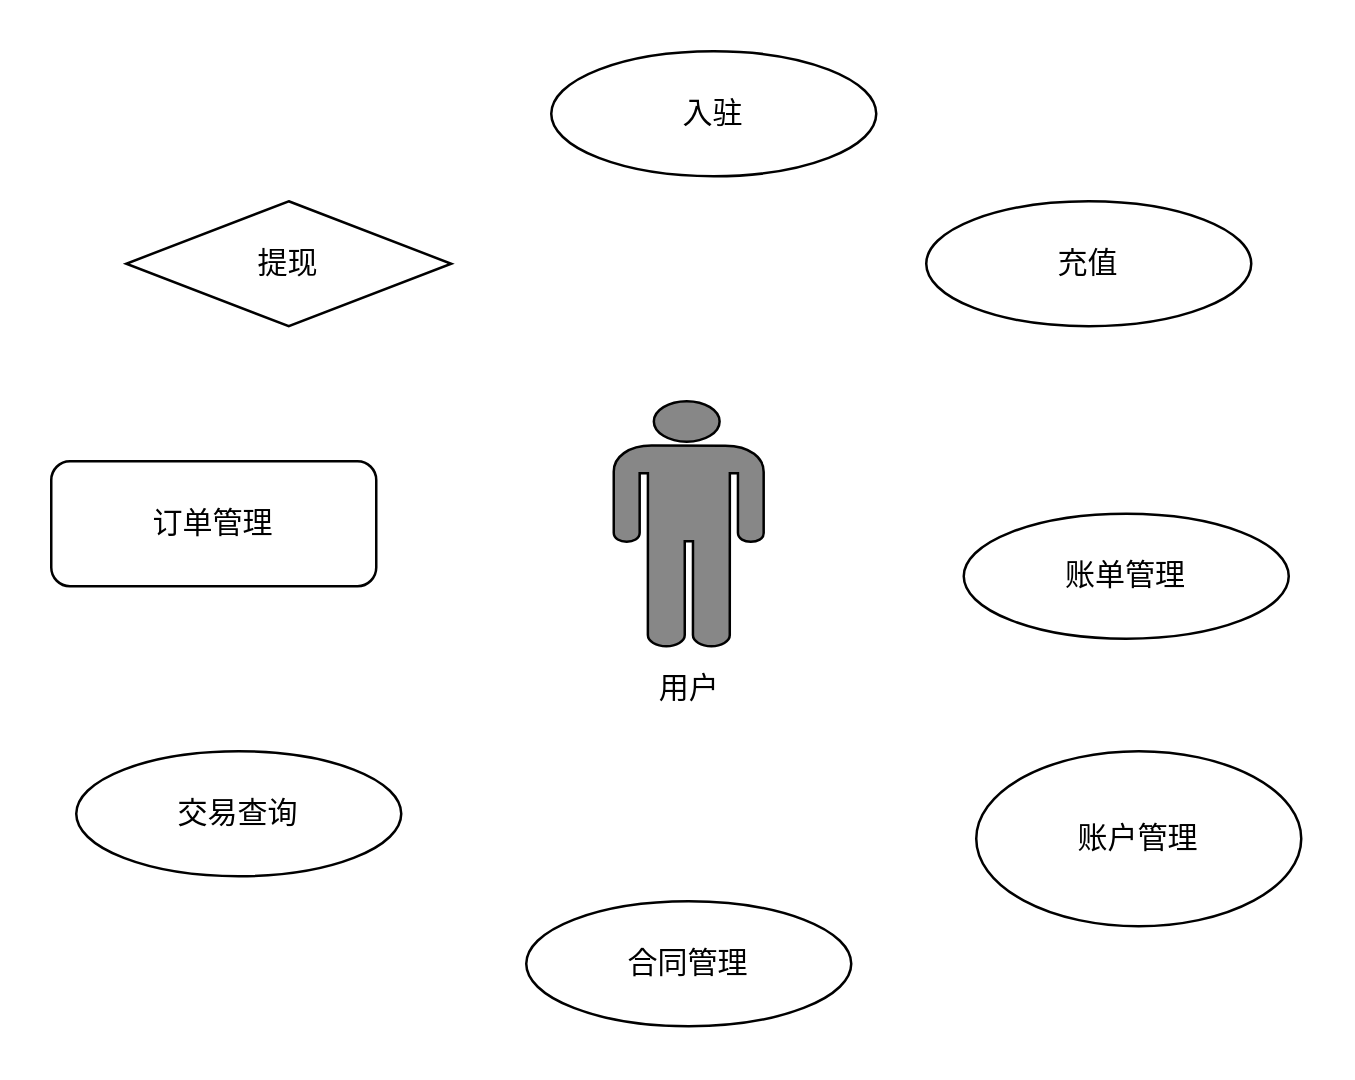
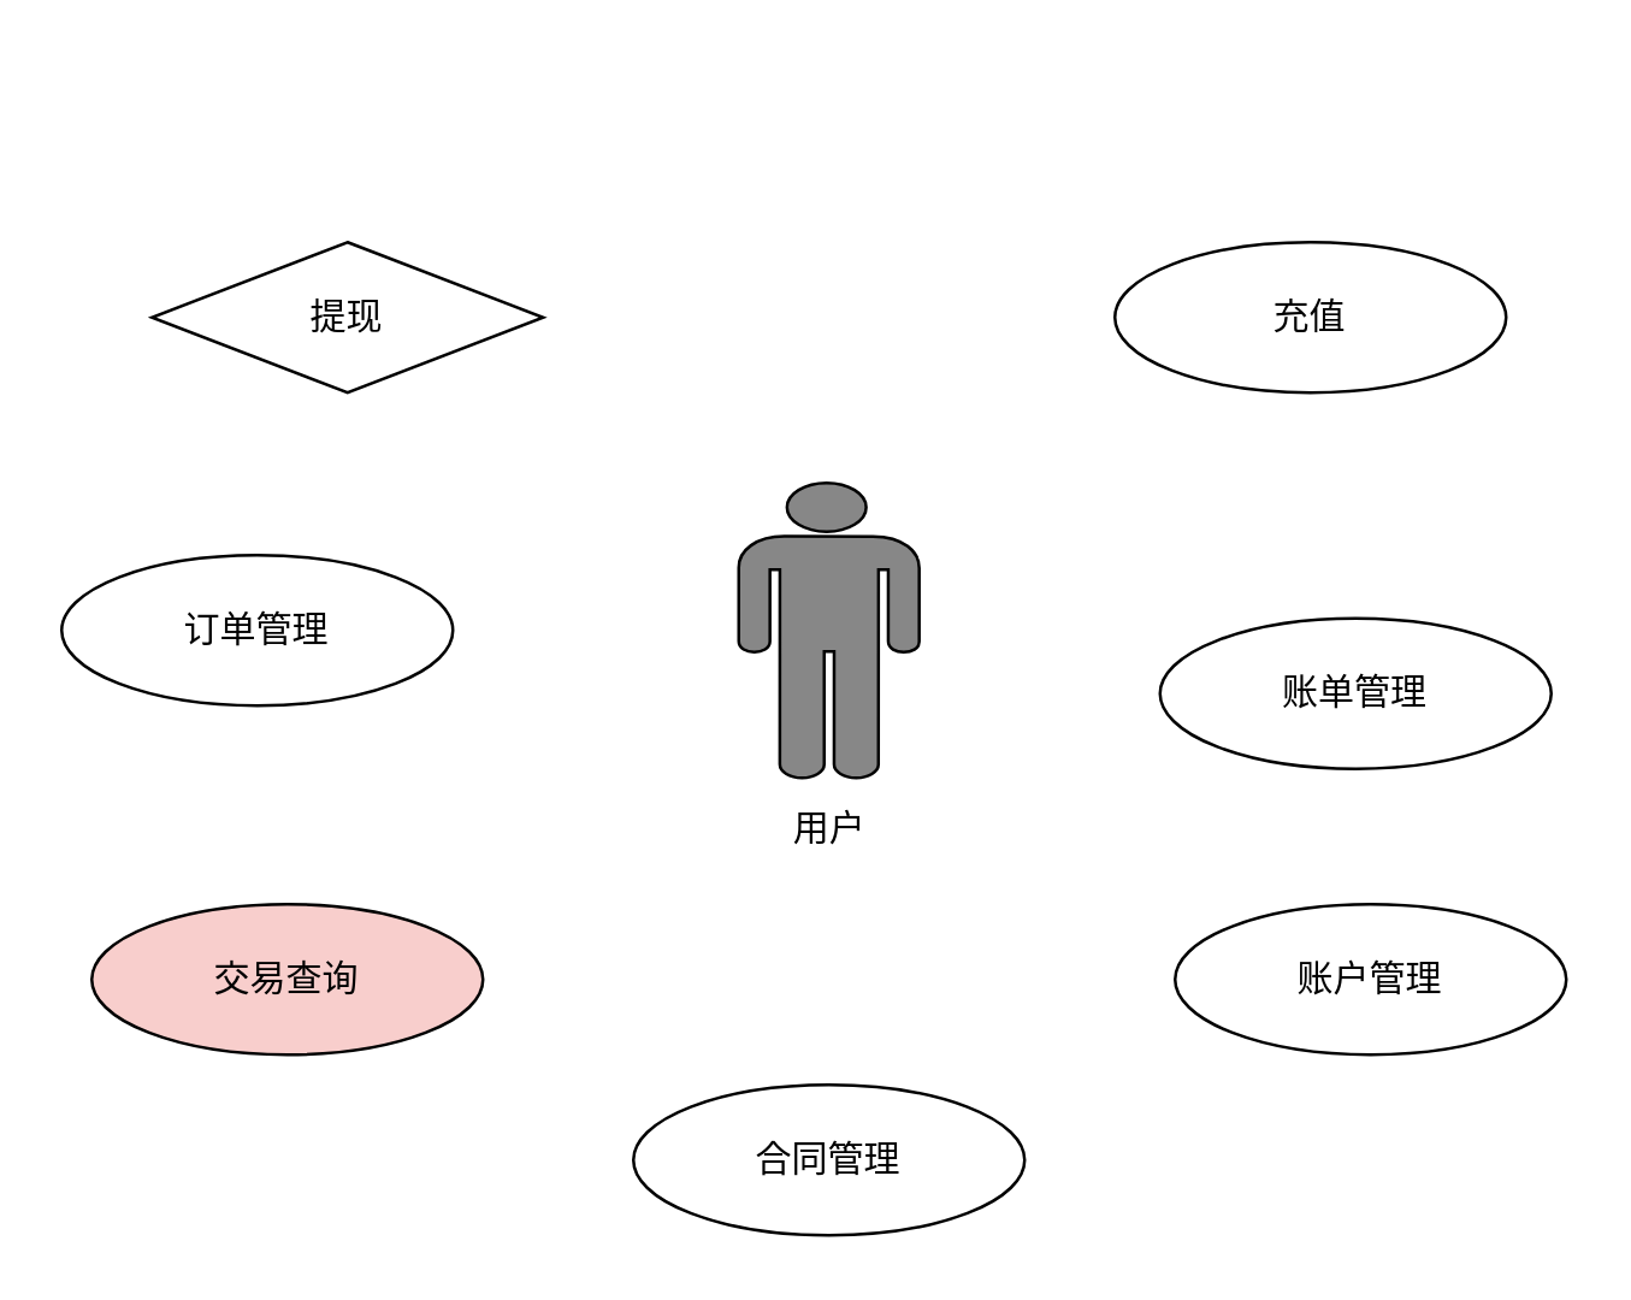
  <mxCell id="0" />
  <mxCell id="1" parent="0" />
  <mxCell id="2" value="" style="shape=mxgraph.signs.people.man_1;html=1;fillColor=#878787;strokeColor=#000000;verticalLabelPosition=bottom;verticalAlign=top;align=center;" vertex="1" parent="1"><mxGeometry x="245" y="160" width="60" height="98" as="geometry" /></mxCell>
  <mxCell id="3" value="用户" style="text;html=1;align=center;verticalAlign=middle;resizable=0;points=[];autosize=1;" vertex="1" parent="1"><mxGeometry x="255" y="265" width="40" height="20" as="geometry" /></mxCell>
- <mxCell id="4" value="入驻" style="ellipse;whiteSpace=wrap;html=1;" vertex="1" parent="1"><mxGeometry x="220" y="20" width="130" height="50" as="geometry" /></mxCell>
  <mxCell id="5" value="充值" style="ellipse;whiteSpace=wrap;html=1;" vertex="1" parent="1"><mxGeometry x="370" y="80" width="130" height="50" as="geometry" /></mxCell>
  <mxCell id="6" value="提现" style="rhombus;whiteSpace=wrap;html=1;" vertex="1" parent="1"><mxGeometry x="50" y="80" width="130" height="50" as="geometry" /></mxCell>
- <mxCell id="7" value="订单管理" style="whiteSpace=wrap;html=1;rounded=1;" vertex="1" parent="1"><mxGeometry x="20" y="184" width="130" height="50" as="geometry" /></mxCell>
+ <mxCell id="7" value="订单管理" style="ellipse;whiteSpace=wrap;html=1;" vertex="1" parent="1"><mxGeometry x="20" y="184" width="130" height="50" as="geometry" /></mxCell>
  <mxCell id="8" value="账单管理" style="ellipse;whiteSpace=wrap;html=1;" vertex="1" parent="1"><mxGeometry x="385" y="205" width="130" height="50" as="geometry" /></mxCell>
- <mxCell id="9" value="交易查询" style="ellipse;whiteSpace=wrap;html=1;" vertex="1" parent="1"><mxGeometry x="30" y="300" width="130" height="50" as="geometry" /></mxCell>
- <mxCell id="10" value="账户管理" style="ellipse;whiteSpace=wrap;html=1;" vertex="1" parent="1"><mxGeometry x="390" y="300" width="130" height="70" as="geometry" /></mxCell>
+ <mxCell id="9" value="交易查询" style="ellipse;whiteSpace=wrap;html=1;fillColor=#f8cecc;" vertex="1" parent="1"><mxGeometry x="30" y="300" width="130" height="50" as="geometry" /></mxCell>
+ <mxCell id="10" value="账户管理" style="ellipse;whiteSpace=wrap;html=1;" vertex="1" parent="1"><mxGeometry x="390" y="300" width="130" height="50" as="geometry" /></mxCell>
  <mxCell id="11" value="合同管理" style="ellipse;whiteSpace=wrap;html=1;" vertex="1" parent="1"><mxGeometry x="210" y="360" width="130" height="50" as="geometry" /></mxCell>
